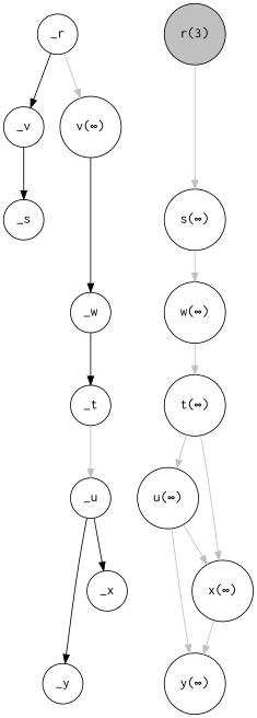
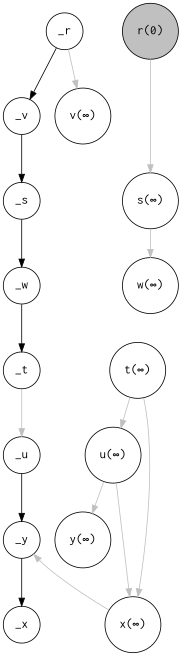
  digraph {
    node [fontname=Inconsolata fontsize=16 shape=circle]
    edge [color=gray]
    _r
-   n2 [fillcolor=gray fontcolor=black label="r(3)" style=filled]
+   n2 [fillcolor=gray fontcolor=black label="r(0)" style=filled]
    _v
    n4 [fillcolor=white fontcolor=black label="v(∞)" style=filled]
    _s
    n6 [fillcolor=white fontcolor=black label="s(∞)" style=filled]
    _w
    n8 [fillcolor=white fontcolor=black label="w(∞)" style=filled]
    _t
    n10 [fillcolor=white fontcolor=black label="t(∞)" style=filled]
    _u
    n12 [fillcolor=white fontcolor=black label="u(∞)" style=filled]
    _y
    n14 [fillcolor=white fontcolor=black label="y(∞)" style=filled]
    _x
    n16 [fillcolor=white fontcolor=black label="x(∞)" style=filled]
    subgraph sub_1 {
      rank=same
      _r
      n2
    }
    subgraph sub_2 {
      rank=same
      _v
      n4
    }
    subgraph sub_3 {
      rank=same
      _s
      n6
    }
    subgraph sub_4 {
      rank=same
      _w
      n8
    }
    subgraph sub_5 {
      rank=same
      _t
      n10
    }
    subgraph sub_6 {
      rank=same
      _u
      n12
    }
    subgraph sub_7 {
      rank=same
      _y
      n14
    }
    subgraph sub_8 {
      rank=same
      _x
      n16
    }
    subgraph sub_9 {
      n2
      n4
      n6
      n8
      n10
      n12
      n14
      n16
    }
    _r -> _v [color=""]
    _r -> n4
    n2 -> n6
    _v -> _s [color=""]
-   n4 -> _w [color=""]
+   _s -> _w [color=""]
    n6 -> n8
    _w -> _t [color=""]
-   n8 -> n10
    _t -> _u
    n10 -> n12
    n10 -> n16
    _u -> _y [color=""]
    n12 -> n14
    n12 -> n16
-   _u -> _x [color=""]
-   n16 -> n14
+   _y -> _x [color=""]
+   n16 -> _y
  }
